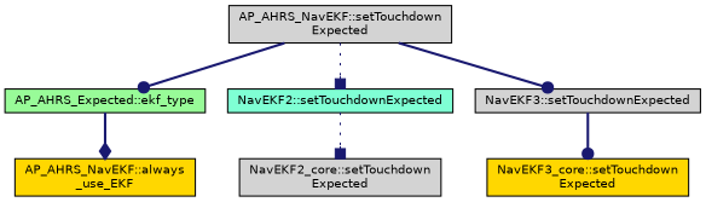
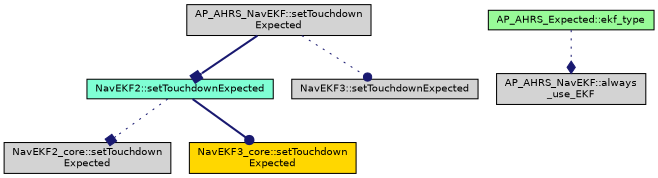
  digraph {
    rankdir=TB
    node [color=black fillcolor=lightgrey fontname=Helvetica fontsize=10 shape=record style=filled]
    edge [arrowhead=dot color=midnightblue fontname=Helvetica fontsize=10 labelfontname=Helvetica labelfontsize=10 style=bold]
    n1 [fontcolor=black height=0.2 label="AP_AHRS_NavEKF::setTouchdown\lExpected" width=0.4]
    n2 [fillcolor=palegreen height=0.2 label="AP_AHRS_Expected::ekf_type" width=0.4]
    n3 [fillcolor=aquamarine height=0.2 label="NavEKF2::setTouchdownExpected" width=0.4]
    n4 [height=0.2 label="NavEKF3::setTouchdownExpected" width=0.4]
-   n5 [fillcolor=gold height=0.2 label="AP_AHRS_NavEKF::always\l_use_EKF" width=0.4]
+   n5 [height=0.2 label="AP_AHRS_NavEKF::always\l_use_EKF" width=0.4]
    n6 [height=0.2 label="NavEKF2_core::setTouchdown\lExpected" width=0.4]
    n7 [fillcolor=gold height=0.2 label="NavEKF3_core::setTouchdown\lExpected" width=0.4]
-   n1 -> n2
-   n1 -> n3 [arrowhead=box style=dotted]
-   n1 -> n4
-   n2 -> n5 [arrowhead=diamond]
+   n1 -> n3 [arrowhead=box]
+   n1 -> n4 [style=dotted]
+   n2 -> n5 [arrowhead=diamond style=dotted]
    n3 -> n6 [arrowhead=box style=dotted]
-   n4 -> n7
+   n3 -> n7
  }
